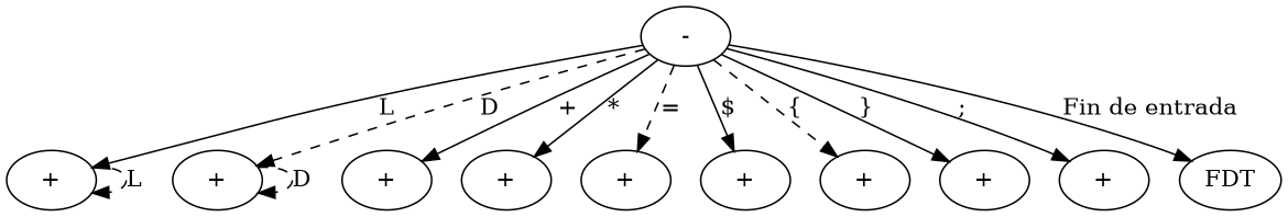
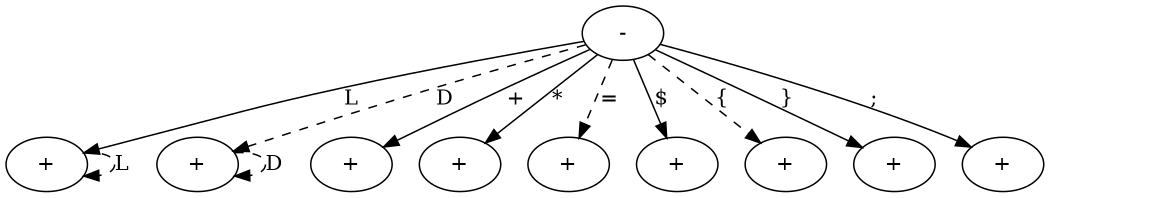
  digraph {
    ordering=out
    edge [style=solid]
    n1 [label="-"]
    n2 [label="+"]
    n3 [label="+"]
    n4 [label="+"]
    n5 [label="+"]
    n6 [label="+"]
    n7 [label="+"]
    n8 [label="+"]
    n9 [label="+"]
    n10 [label="+"]
-   n11 [label=FDT]
    n1 -> n2 [label=L]
    n1 -> n3 [label=D style=dashed]
    n1 -> n4 [label="+"]
    n1 -> n5 [label="*"]
    n1 -> n6 [label="=" style=dashed]
    n1 -> n7 [label="$"]
    n1 -> n8 [label="{" style=dashed]
    n1 -> n9 [label="}"]
    n1 -> n10 [label=";"]
-   n1 -> n11 [label="Fin de entrada"]
    n2 -> n2 [label=L style=dashed]
    n3 -> n3 [label=D style=dashed]
  }
